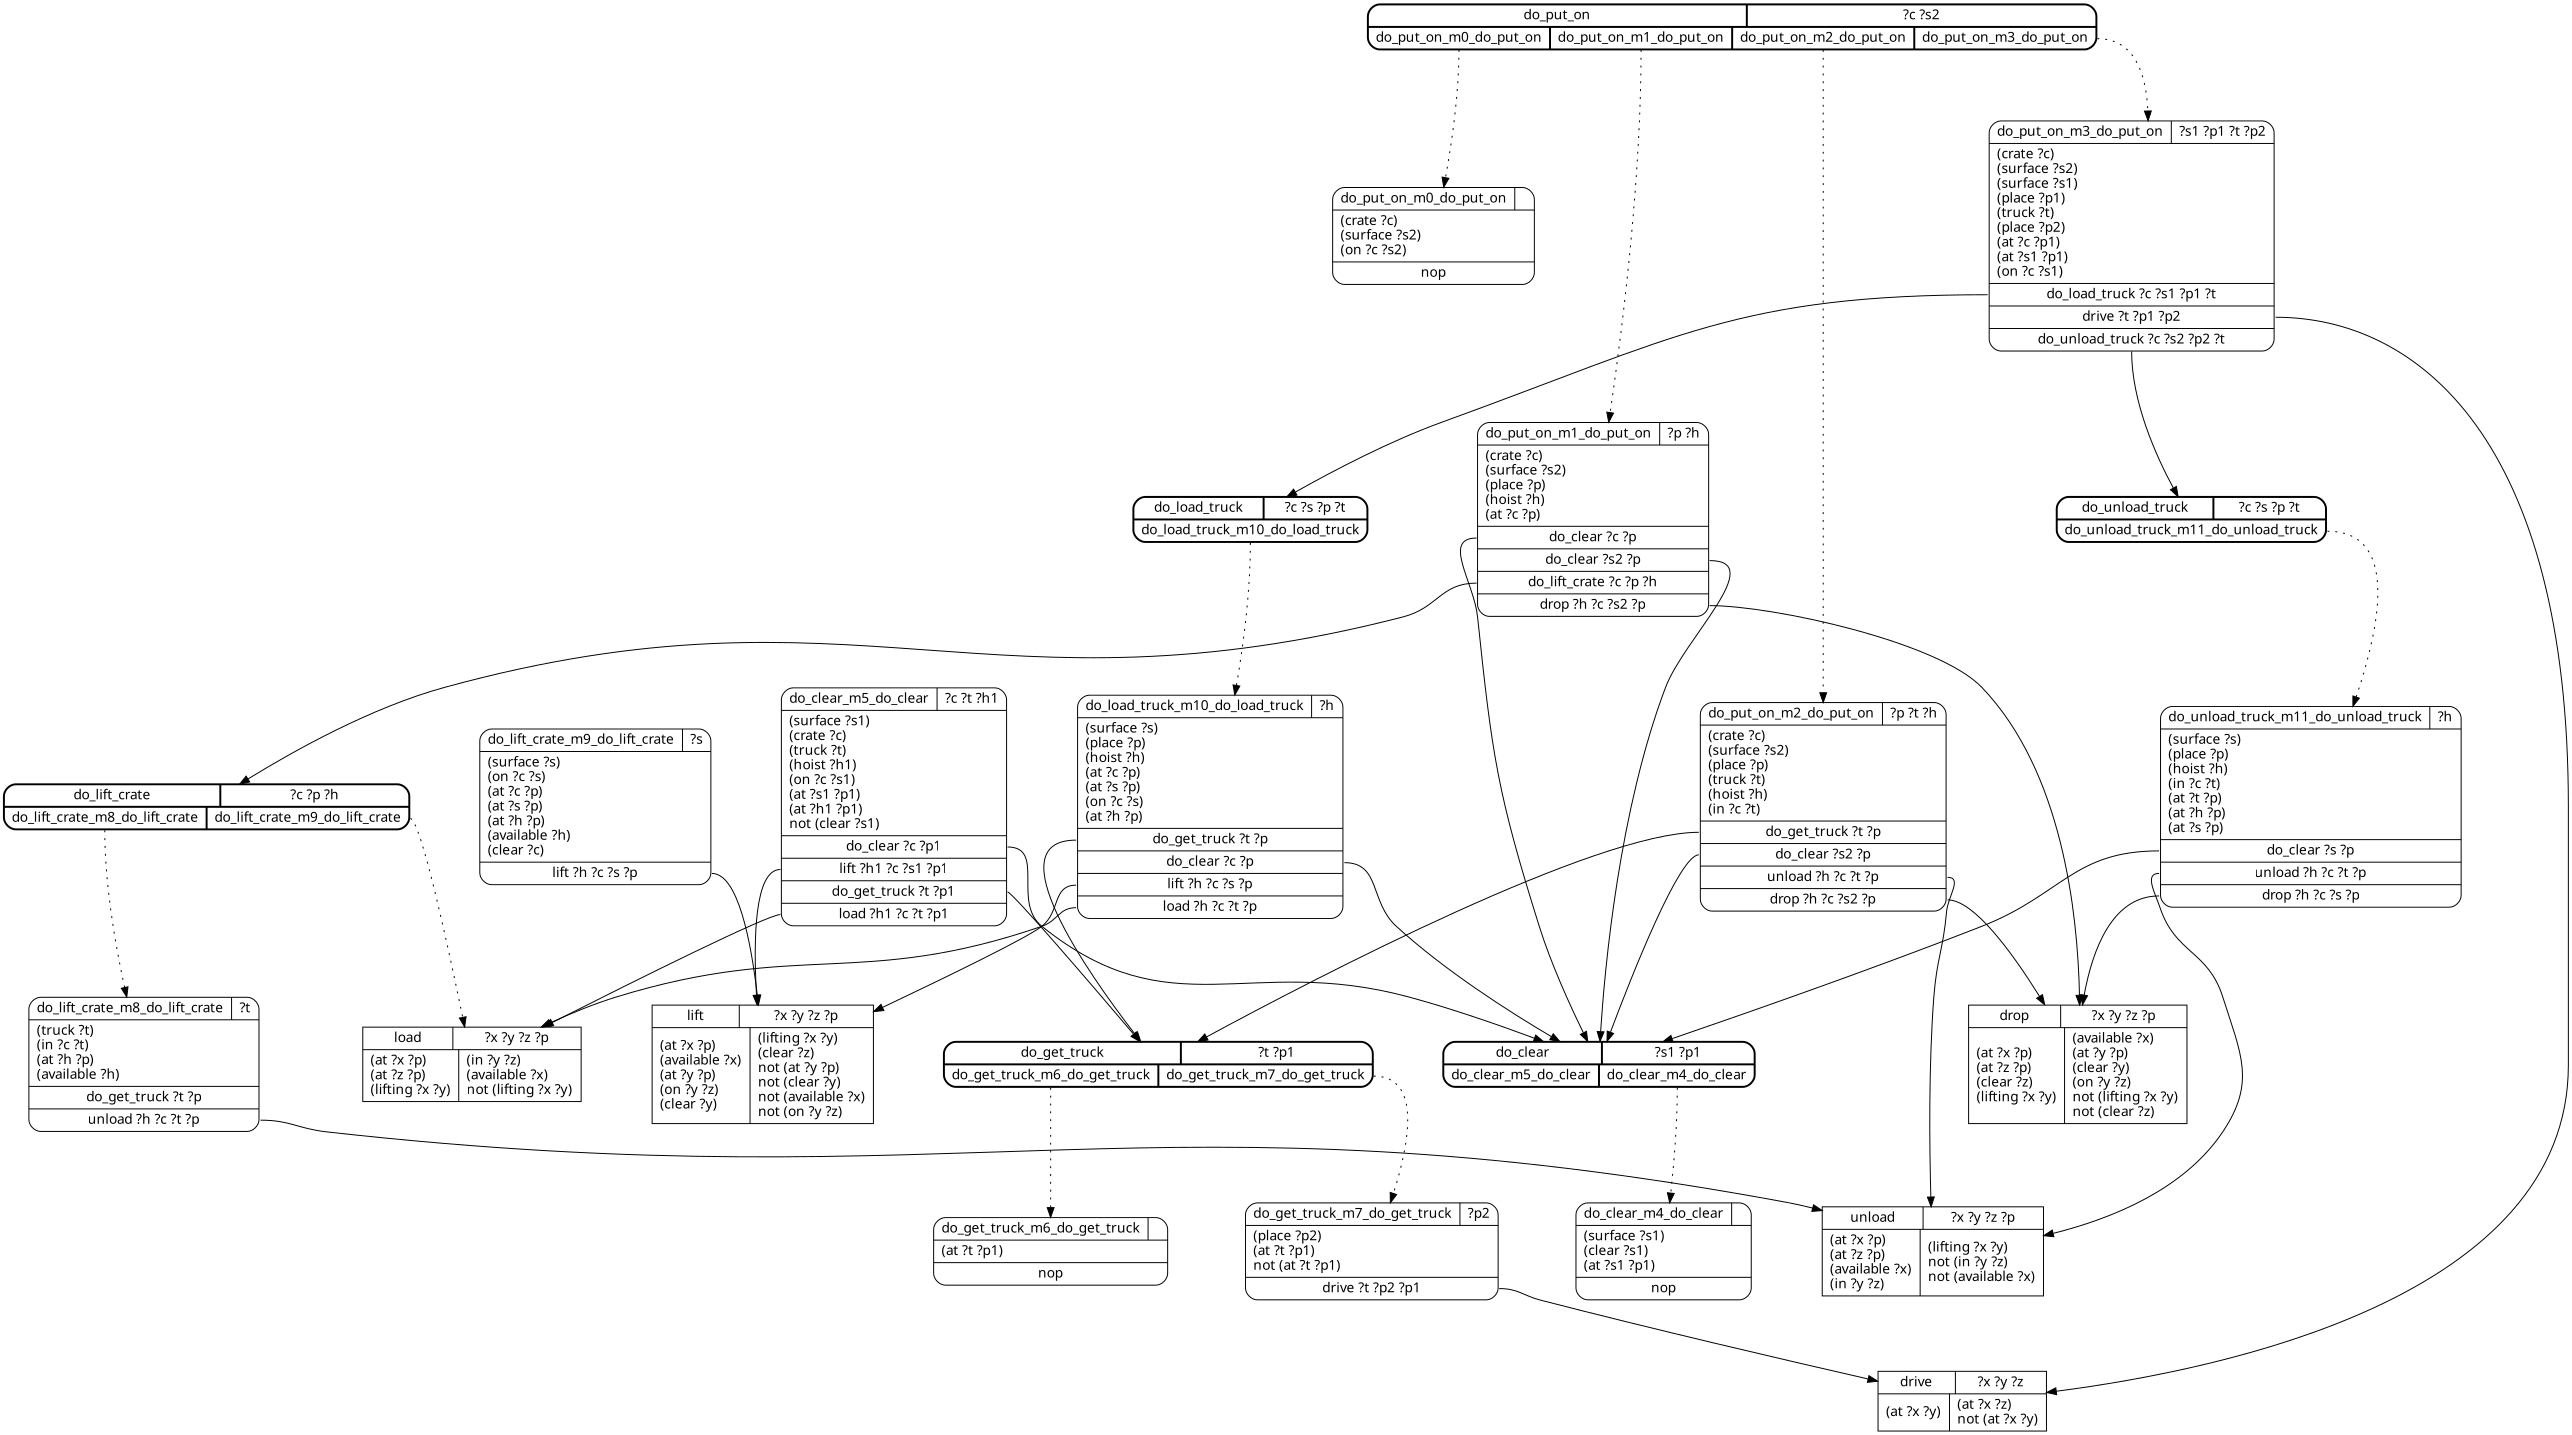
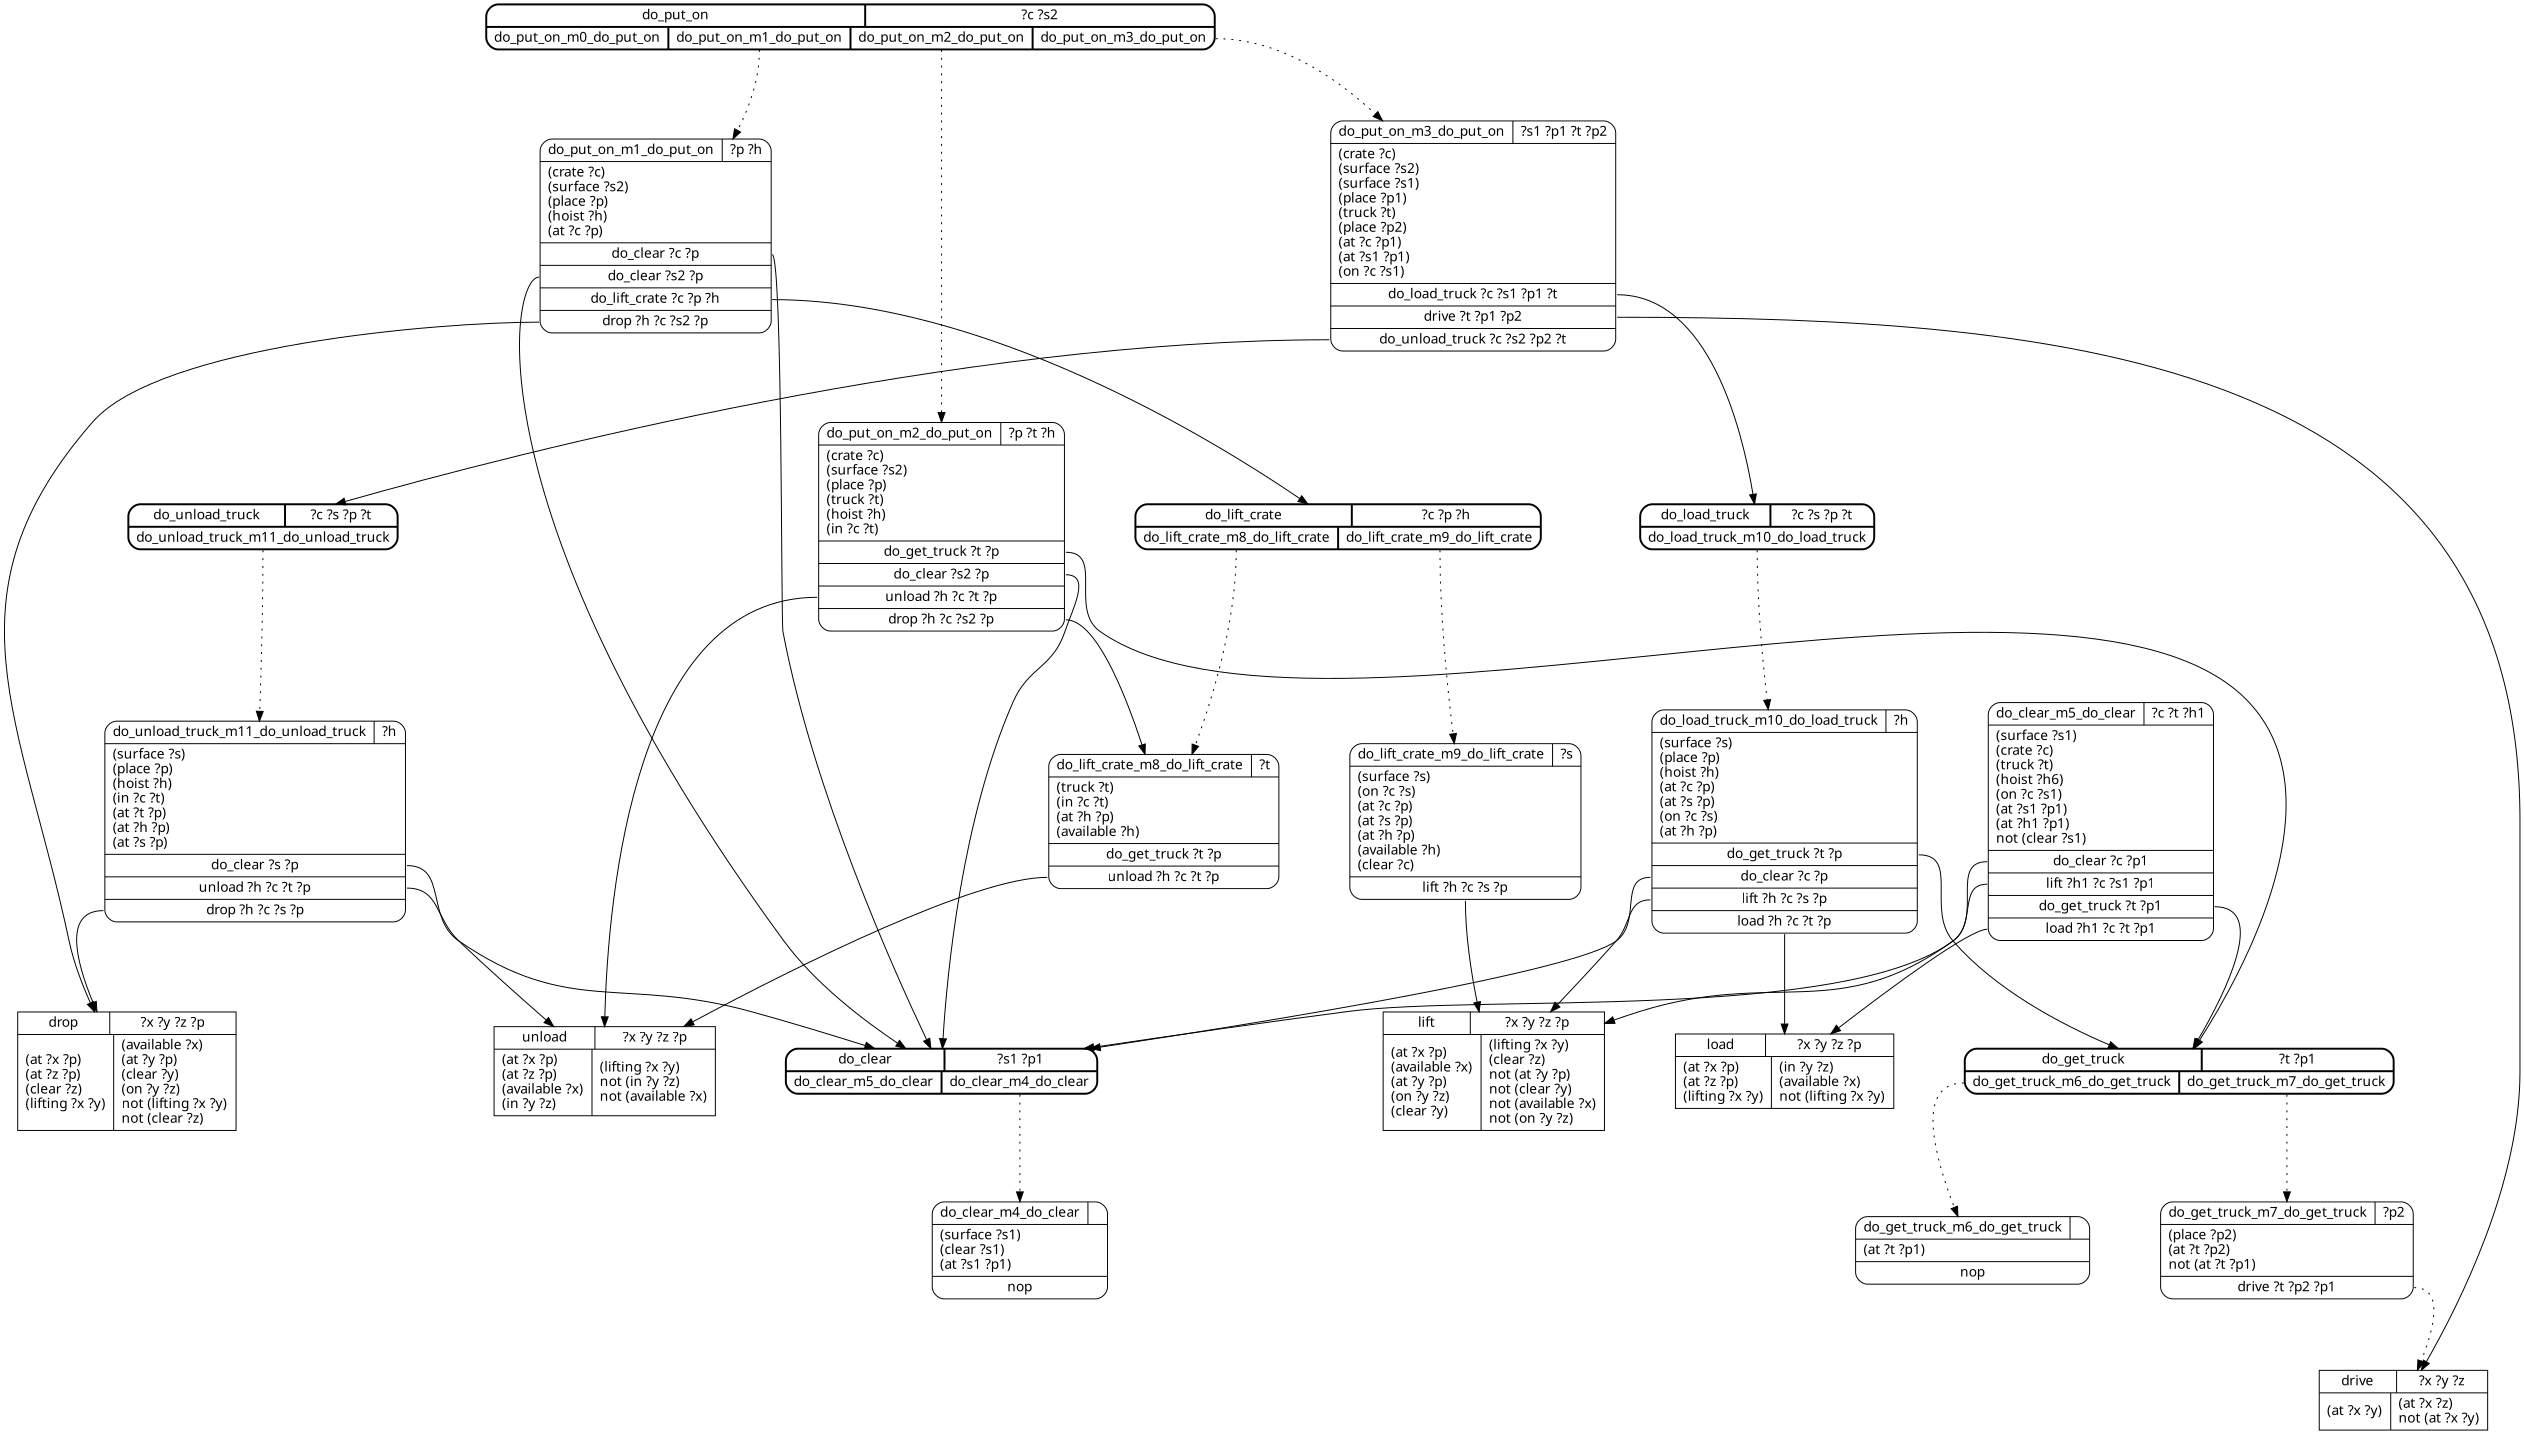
  digraph {
    fontname="Noto Sans"
    nodesep=1
    ranksep=1
    node [fontname="Noto Sans" shape=Mrecord]
    edge [fontname="Noto Sans" tailport=0]
    drive [label="{{\N|?x ?y ?z}|{(at ?x ?y)\l|(at ?x ?z)\lnot (at ?x ?y)\l}}" shape=record]
    lift [label="{{\N|?x ?y ?z ?p}|{(at ?x ?p)\l(available ?x)\l(at ?y ?p)\l(on ?y ?z)\l(clear ?y)\l|(lifting ?x ?y)\l(clear ?z)\lnot (at ?y ?p)\lnot (clear ?y)\lnot (available ?x)\lnot (on ?y ?z)\l}}" shape=record]
    drop [label="{{\N|?x ?y ?z ?p}|{(at ?x ?p)\l(at ?z ?p)\l(clear ?z)\l(lifting ?x ?y)\l|(available ?x)\l(at ?y ?p)\l(clear ?y)\l(on ?y ?z)\lnot (lifting ?x ?y)\lnot (clear ?z)\l}}" shape=record]
    load [label="{{\N|?x ?y ?z ?p}|{(at ?x ?p)\l(at ?z ?p)\l(lifting ?x ?y)\l|(in ?y ?z)\l(available ?x)\lnot (lifting ?x ?y)\l}}" shape=record]
    unload [label="{{\N|?x ?y ?z ?p}|{(at ?x ?p)\l(at ?z ?p)\l(available ?x)\l(in ?y ?z)\l|(lifting ?x ?y)\lnot (in ?y ?z)\lnot (available ?x)\l}}" shape=record]
    do_put_on [label="{{\N|?c ?s2}|{<0>do_put_on_m0_do_put_on|<1>do_put_on_m1_do_put_on|<2>do_put_on_m2_do_put_on|<3>do_put_on_m3_do_put_on}}" style=bold]
-   do_put_on_m0_do_put_on [label="{{\N|}|(crate ?c)\l(surface ?s2)\l(on ?c ?s2)\l|<0>nop}"]
    do_put_on_m1_do_put_on [label="{{\N|?p ?h}|(crate ?c)\l(surface ?s2)\l(place ?p)\l(hoist ?h)\l(at ?c ?p)\l|<0>do_clear ?c ?p|<1>do_clear ?s2 ?p|<2>do_lift_crate ?c ?p ?h|<3>drop ?h ?c ?s2 ?p}"]
    do_put_on_m2_do_put_on [label="{{\N|?p ?t ?h}|(crate ?c)\l(surface ?s2)\l(place ?p)\l(truck ?t)\l(hoist ?h)\l(in ?c ?t)\l|<0>do_get_truck ?t ?p|<1>do_clear ?s2 ?p|<2>unload ?h ?c ?t ?p|<3>drop ?h ?c ?s2 ?p}"]
    do_put_on_m3_do_put_on [label="{{\N|?s1 ?p1 ?t ?p2}|(crate ?c)\l(surface ?s2)\l(surface ?s1)\l(place ?p1)\l(truck ?t)\l(place ?p2)\l(at ?c ?p1)\l(at ?s1 ?p1)\l(on ?c ?s1)\l|<0>do_load_truck ?c ?s1 ?p1 ?t|<1>drive ?t ?p1 ?p2|<2>do_unload_truck ?c ?s2 ?p2 ?t}"]
    do_clear [label="{{\N|?s1 ?p1}|{<0>do_clear_m5_do_clear|<1>do_clear_m4_do_clear}}" style=bold]
    do_lift_crate [label="{{\N|?c ?p ?h}|{<0>do_lift_crate_m8_do_lift_crate|<1>do_lift_crate_m9_do_lift_crate}}" style=bold]
    do_get_truck [label="{{\N|?t ?p1}|{<0>do_get_truck_m6_do_get_truck|<1>do_get_truck_m7_do_get_truck}}" style=bold]
    do_load_truck [label="{{\N|?c ?s ?p ?t}|{<0>do_load_truck_m10_do_load_truck}}" style=bold]
    do_unload_truck [label="{{\N|?c ?s ?p ?t}|{<0>do_unload_truck_m11_do_unload_truck}}" style=bold]
    do_clear_m4_do_clear [label="{{\N|}|(surface ?s1)\l(clear ?s1)\l(at ?s1 ?p1)\l|<0>nop}"]
    do_lift_crate_m8_do_lift_crate [label="{{\N|?t}|(truck ?t)\l(in ?c ?t)\l(at ?h ?p)\l(available ?h)\l|<0>do_get_truck ?t ?p|<1>unload ?h ?c ?t ?p}"]
    do_lift_crate_m9_do_lift_crate [label="{{\N|?s}|(surface ?s)\l(on ?c ?s)\l(at ?c ?p)\l(at ?s ?p)\l(at ?h ?p)\l(available ?h)\l(clear ?c)\l|<0>lift ?h ?c ?s ?p}"]
-   do_clear_m5_do_clear [label="{{\N|?c ?t ?h1}|(surface ?s1)\l(crate ?c)\l(truck ?t)\l(hoist ?h1)\l(on ?c ?s1)\l(at ?s1 ?p1)\l(at ?h1 ?p1)\lnot (clear ?s1)\l|<0>do_clear ?c ?p1|<1>lift ?h1 ?c ?s1 ?p1|<2>do_get_truck ?t ?p1|<3>load ?h1 ?c ?t ?p1}"]
+   do_clear_m5_do_clear [label="{{\N|?c ?t ?h1}|(surface ?s1)\l(crate ?c)\l(truck ?t)\l(hoist ?h6)\l(on ?c ?s1)\l(at ?s1 ?p1)\l(at ?h1 ?p1)\lnot (clear ?s1)\l|<0>do_clear ?c ?p1|<1>lift ?h1 ?c ?s1 ?p1|<2>do_get_truck ?t ?p1|<3>load ?h1 ?c ?t ?p1}"]
    do_get_truck_m6_do_get_truck [label="{{\N|}|(at ?t ?p1)\l|<0>nop}"]
-   do_get_truck_m7_do_get_truck [label="{{\N|?p2}|(place ?p2)\l(at ?t ?p1)\lnot (at ?t ?p1)\l|<0>drive ?t ?p2 ?p1}"]
+   do_get_truck_m7_do_get_truck [label="{{\N|?p2}|(place ?p2)\l(at ?t ?p2)\lnot (at ?t ?p1)\l|<0>drive ?t ?p2 ?p1}"]
    do_load_truck_m10_do_load_truck [label="{{\N|?h}|(surface ?s)\l(place ?p)\l(hoist ?h)\l(at ?c ?p)\l(at ?s ?p)\l(on ?c ?s)\l(at ?h ?p)\l|<0>do_get_truck ?t ?p|<1>do_clear ?c ?p|<2>lift ?h ?c ?s ?p|<3>load ?h ?c ?t ?p}"]
    do_unload_truck_m11_do_unload_truck [label="{{\N|?h}|(surface ?s)\l(place ?p)\l(hoist ?h)\l(in ?c ?t)\l(at ?t ?p)\l(at ?h ?p)\l(at ?s ?p)\l|<0>do_clear ?s ?p|<1>unload ?h ?c ?t ?p|<2>drop ?h ?c ?s ?p}"]
-   do_put_on -> do_put_on_m0_do_put_on [style=dotted]
    do_put_on -> do_put_on_m1_do_put_on [style=dotted tailport=1]
    do_put_on -> do_put_on_m2_do_put_on [style=dotted tailport=2]
    do_put_on -> do_put_on_m3_do_put_on [style=dotted tailport=3]
    do_put_on_m1_do_put_on -> drop [tailport=3]
    do_put_on_m1_do_put_on -> do_clear
    do_put_on_m1_do_put_on -> do_clear [tailport=1]
    do_put_on_m1_do_put_on -> do_lift_crate [tailport=2]
-   do_put_on_m2_do_put_on -> drop [tailport=3]
+   do_put_on_m2_do_put_on -> do_lift_crate_m8_do_lift_crate [tailport=3]
    do_put_on_m2_do_put_on -> unload [tailport=2]
    do_put_on_m2_do_put_on -> do_clear [tailport=1]
    do_put_on_m2_do_put_on -> do_get_truck
    do_put_on_m3_do_put_on -> drive [tailport=1]
    do_put_on_m3_do_put_on -> do_load_truck
    do_put_on_m3_do_put_on -> do_unload_truck [tailport=2]
    do_clear -> do_clear_m4_do_clear [style=dotted tailport=1]
    do_lift_crate -> do_lift_crate_m8_do_lift_crate [style=dotted]
-   do_lift_crate -> load [style=dotted tailport=1]
+   do_lift_crate -> do_lift_crate_m9_do_lift_crate [style=dotted tailport=1]
    do_get_truck -> do_get_truck_m6_do_get_truck [style=dotted]
    do_get_truck -> do_get_truck_m7_do_get_truck [style=dotted tailport=1]
    do_load_truck -> do_load_truck_m10_do_load_truck [style=dotted]
    do_unload_truck -> do_unload_truck_m11_do_unload_truck [style=dotted]
    do_lift_crate_m8_do_lift_crate -> unload [tailport=1]
    do_lift_crate_m9_do_lift_crate -> lift
    do_clear_m5_do_clear -> lift [tailport=1]
    do_clear_m5_do_clear -> load [tailport=3]
    do_clear_m5_do_clear -> do_clear
    do_clear_m5_do_clear -> do_get_truck [tailport=2]
-   do_get_truck_m7_do_get_truck -> drive
+   do_get_truck_m7_do_get_truck -> drive [style=dotted]
    do_load_truck_m10_do_load_truck -> lift [tailport=2]
    do_load_truck_m10_do_load_truck -> load [tailport=3]
    do_load_truck_m10_do_load_truck -> do_clear [tailport=1]
    do_load_truck_m10_do_load_truck -> do_get_truck
    do_unload_truck_m11_do_unload_truck -> drop [tailport=2]
    do_unload_truck_m11_do_unload_truck -> unload [tailport=1]
    do_unload_truck_m11_do_unload_truck -> do_clear
  }
